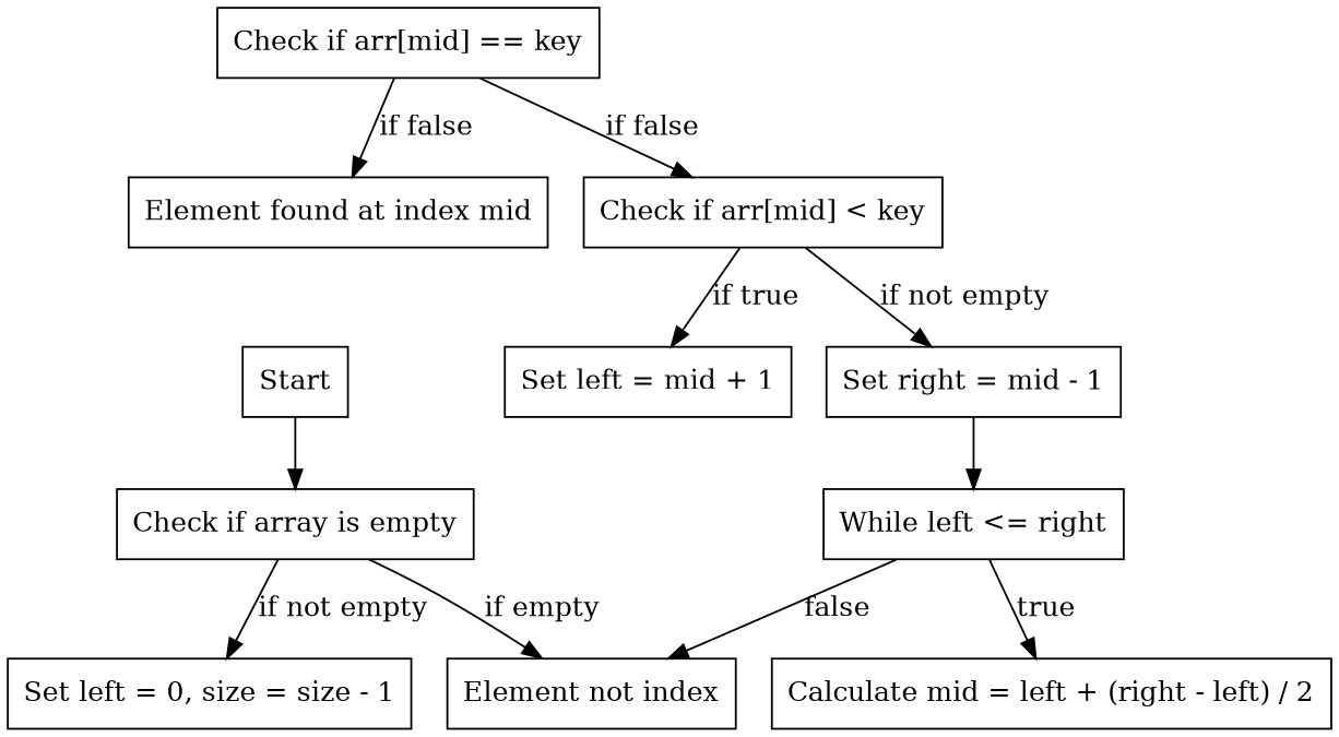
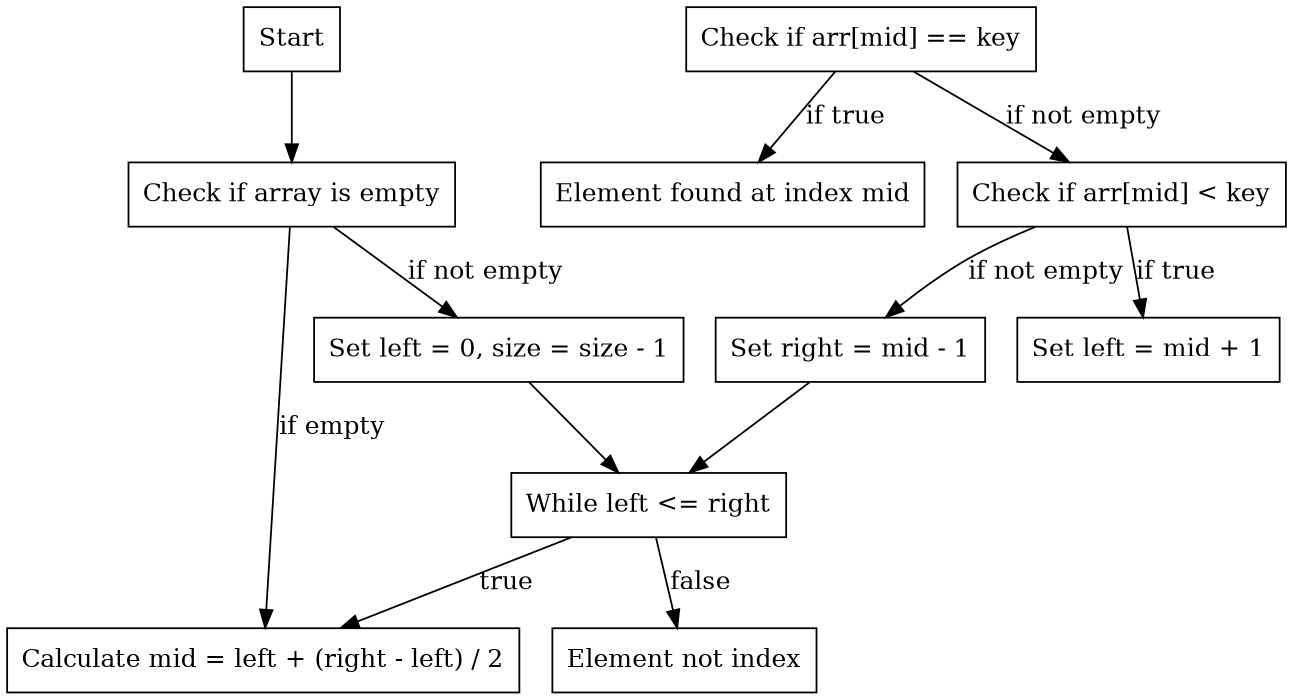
  digraph {
    node [shape=box]
    n1 [label=Start]
    n2 [label="Check if array is empty"]
    n3 [label="Set left = 0, size = size - 1"]
    n4 [label="Element not index"]
    n5 [label="While left <= right"]
    n6 [label="Calculate mid = left + (right - left) / 2"]
    n7 [label="Check if arr[mid] == key"]
    n8 [label="Element found at index mid"]
    n9 [label="Check if arr[mid] < key"]
    n10 [label="Set left = mid + 1"]
    n11 [label="Set right = mid - 1"]
    n1 -> n2
    n2 -> n3 [label="if not empty"]
-   n2 -> n4 [label="if empty"]
+   n2 -> n6 [label="if empty"]
+   n3 -> n5
    n5 -> n4 [label=false]
    n5 -> n6 [label=true]
-   n7 -> n8 [label="if false"]
-   n7 -> n9 [label="if false"]
+   n7 -> n8 [label="if true"]
+   n7 -> n9 [label="if not empty"]
    n9 -> n10 [label="if true"]
    n9 -> n11 [label="if not empty"]
    n11 -> n5
  }
